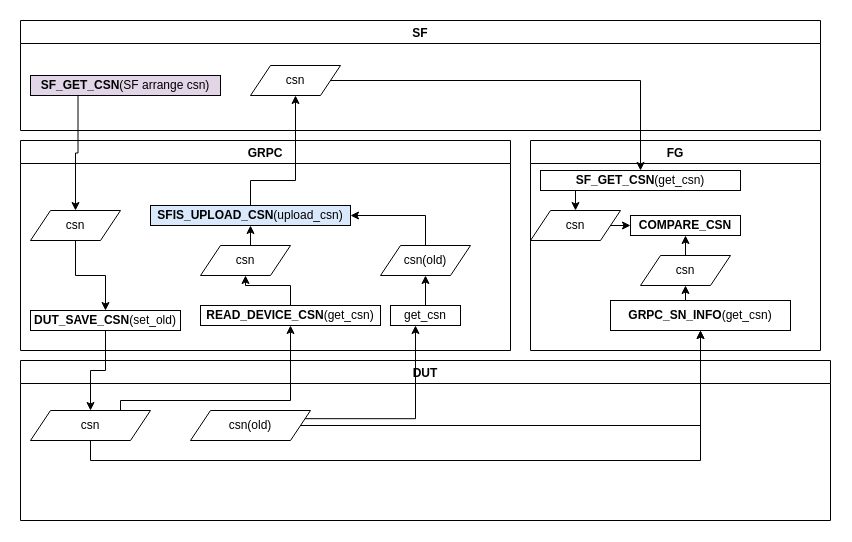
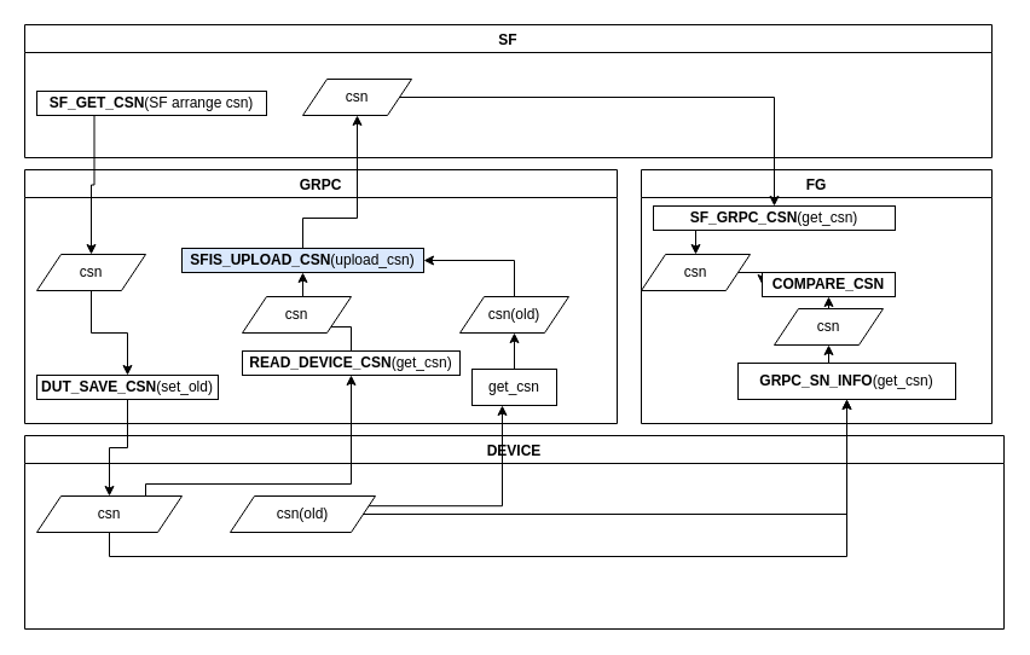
  <mxCell id="0" />
  <mxCell id="1" parent="0" />
  <mxCell id="2" value="SF" style="swimlane;" vertex="1" parent="1"><mxGeometry x="20" y="20" width="800" height="110" as="geometry" /></mxCell>
- <mxCell id="3" value="&lt;b&gt;SF_GET_CSN&lt;/b&gt;(SF arrange csn)" style="rounded=0;whiteSpace=wrap;html=1;fillColor=#e1d5e7;" vertex="1" parent="2"><mxGeometry x="10" y="55" width="190" height="20" as="geometry" /></mxCell>
+ <mxCell id="3" value="&lt;b&gt;SF_GET_CSN&lt;/b&gt;(SF arrange csn)" style="rounded=0;whiteSpace=wrap;html=1;" vertex="1" parent="2"><mxGeometry x="10" y="55" width="190" height="20" as="geometry" /></mxCell>
  <mxCell id="4" value="csn" style="shape=parallelogram;perimeter=parallelogramPerimeter;whiteSpace=wrap;html=1;fixedSize=1;" vertex="1" parent="2"><mxGeometry x="230" y="45" width="90" height="30" as="geometry" /></mxCell>
- <mxCell id="5" value="DUT" style="swimlane;" vertex="1" parent="1"><mxGeometry x="20" y="360" width="810" height="160" as="geometry" /></mxCell>
+ <mxCell id="5" value="DEVICE" style="swimlane;" vertex="1" parent="1"><mxGeometry x="20" y="360" width="810" height="160" as="geometry" /></mxCell>
  <mxCell id="6" value="csn" style="shape=parallelogram;perimeter=parallelogramPerimeter;whiteSpace=wrap;html=1;fixedSize=1;" vertex="1" parent="5"><mxGeometry x="10" y="50" width="120" height="30" as="geometry" /></mxCell>
  <mxCell id="7" value="csn(old)" style="shape=parallelogram;perimeter=parallelogramPerimeter;whiteSpace=wrap;html=1;fixedSize=1;" vertex="1" parent="5"><mxGeometry x="170" y="50" width="120" height="30" as="geometry" /></mxCell>
  <mxCell id="8" style="edgeStyle=orthogonalEdgeStyle;rounded=0;orthogonalLoop=1;jettySize=auto;html=1;exitX=0.5;exitY=1;exitDx=0;exitDy=0;" edge="1" parent="1"><mxGeometry relative="1" as="geometry"><mxPoint x="53" y="278" as="sourcePoint" /><mxPoint x="53" y="278" as="targetPoint" /></mxGeometry></mxCell>
  <mxCell id="9" value="GRPC" style="swimlane;startSize=23;" vertex="1" parent="1"><mxGeometry x="20" y="140" width="490" height="210" as="geometry" /></mxCell>
  <mxCell id="10" value="&lt;b&gt;DUT_SAVE_CSN&lt;/b&gt;(set_old)" style="rounded=0;whiteSpace=wrap;html=1;" vertex="1" parent="9"><mxGeometry x="10" y="170" width="150" height="20" as="geometry" /></mxCell>
  <mxCell id="11" style="edgeStyle=orthogonalEdgeStyle;rounded=0;orthogonalLoop=1;jettySize=auto;html=1;exitX=0.5;exitY=0;exitDx=0;exitDy=0;" edge="1" parent="9" source="12" target="17"><mxGeometry relative="1" as="geometry" /></mxCell>
- <mxCell id="12" value="&lt;b&gt;READ_DEVICE_CSN&lt;/b&gt;(get_csn)" style="rounded=0;whiteSpace=wrap;html=1;" vertex="1" parent="9"><mxGeometry x="180" y="165" width="180" height="20" as="geometry" /></mxCell>
+ <mxCell id="12" value="&lt;b&gt;READ_DEVICE_CSN&lt;/b&gt;(get_csn)" style="rounded=0;whiteSpace=wrap;html=1;" vertex="1" parent="9"><mxGeometry x="180" y="150" width="180" height="20" as="geometry" /></mxCell>
  <mxCell id="13" style="edgeStyle=orthogonalEdgeStyle;rounded=0;orthogonalLoop=1;jettySize=auto;html=1;exitX=0.5;exitY=1;exitDx=0;exitDy=0;entryX=0.5;entryY=0;entryDx=0;entryDy=0;" edge="1" parent="9" source="14" target="10"><mxGeometry relative="1" as="geometry" /></mxCell>
  <mxCell id="14" value="csn" style="shape=parallelogram;perimeter=parallelogramPerimeter;whiteSpace=wrap;html=1;fixedSize=1;" vertex="1" parent="9"><mxGeometry x="10" y="70" width="90" height="30" as="geometry" /></mxCell>
  <mxCell id="15" style="edgeStyle=orthogonalEdgeStyle;rounded=0;orthogonalLoop=1;jettySize=auto;html=1;exitX=0.5;exitY=0;exitDx=0;exitDy=0;entryX=0.5;entryY=1;entryDx=0;entryDy=0;" edge="1" parent="9" source="16" target="18"><mxGeometry relative="1" as="geometry" /></mxCell>
- <mxCell id="16" value="get_csn" style="rounded=0;whiteSpace=wrap;html=1;" vertex="1" parent="9"><mxGeometry x="370" y="165" width="70" height="20" as="geometry" /></mxCell>
+ <mxCell id="16" value="get_csn" style="rounded=0;whiteSpace=wrap;html=1;" vertex="1" parent="9"><mxGeometry x="370" y="165" width="70" height="30" as="geometry" /></mxCell>
  <mxCell id="17" value="csn" style="shape=parallelogram;perimeter=parallelogramPerimeter;whiteSpace=wrap;html=1;fixedSize=1;" vertex="1" parent="9"><mxGeometry x="180" y="105" width="90" height="30" as="geometry" /></mxCell>
  <mxCell id="18" value="csn(old)" style="shape=parallelogram;perimeter=parallelogramPerimeter;whiteSpace=wrap;html=1;fixedSize=1;" vertex="1" parent="9"><mxGeometry x="360" y="105" width="90" height="30" as="geometry" /></mxCell>
  <mxCell id="19" style="edgeStyle=orthogonalEdgeStyle;rounded=0;orthogonalLoop=1;jettySize=auto;html=1;exitX=0.25;exitY=1;exitDx=0;exitDy=0;" edge="1" parent="1" source="3" target="14"><mxGeometry relative="1" as="geometry"><mxPoint x="570" y="70" as="sourcePoint" /><mxPoint x="520" y="290" as="targetPoint" /></mxGeometry></mxCell>
  <mxCell id="20" style="edgeStyle=orthogonalEdgeStyle;rounded=0;orthogonalLoop=1;jettySize=auto;html=1;exitX=0.5;exitY=1;exitDx=0;exitDy=0;entryX=0.5;entryY=0;entryDx=0;entryDy=0;" edge="1" parent="1" source="10" target="6"><mxGeometry relative="1" as="geometry" /></mxCell>
  <mxCell id="21" style="edgeStyle=orthogonalEdgeStyle;rounded=0;orthogonalLoop=1;jettySize=auto;html=1;exitX=0.75;exitY=0;exitDx=0;exitDy=0;entryX=0.5;entryY=1;entryDx=0;entryDy=0;" edge="1" parent="1" source="6" target="12"><mxGeometry relative="1" as="geometry"><Array as="points"><mxPoint x="120" y="400" /><mxPoint x="290" y="400" /></Array></mxGeometry></mxCell>
  <mxCell id="22" style="edgeStyle=orthogonalEdgeStyle;rounded=0;orthogonalLoop=1;jettySize=auto;html=1;exitX=0.5;exitY=0;exitDx=0;exitDy=0;entryX=0.5;entryY=1;entryDx=0;entryDy=0;startArrow=none;" edge="1" parent="1" source="23" target="4"><mxGeometry relative="1" as="geometry"><Array as="points"><mxPoint x="250" y="180" /><mxPoint x="295" y="180" /></Array></mxGeometry></mxCell>
  <mxCell id="23" value="&lt;b&gt;SFIS_UPLOAD_CSN&lt;/b&gt;(upload_csn)" style="rounded=0;whiteSpace=wrap;html=1;fillColor=#dae8fc;" vertex="1" parent="1"><mxGeometry x="150" y="205" width="200" height="20" as="geometry" /></mxCell>
  <mxCell id="24" style="edgeStyle=orthogonalEdgeStyle;rounded=0;orthogonalLoop=1;jettySize=auto;html=1;exitX=0.5;exitY=0;exitDx=0;exitDy=0;entryX=0.5;entryY=1;entryDx=0;entryDy=0;" edge="1" parent="1" source="17" target="23"><mxGeometry relative="1" as="geometry" /></mxCell>
  <mxCell id="25" style="edgeStyle=orthogonalEdgeStyle;rounded=0;orthogonalLoop=1;jettySize=auto;html=1;exitX=0.5;exitY=0;exitDx=0;exitDy=0;entryX=1;entryY=0.5;entryDx=0;entryDy=0;" edge="1" parent="1" source="18" target="23"><mxGeometry relative="1" as="geometry"><mxPoint x="390" y="215" as="targetPoint" /></mxGeometry></mxCell>
  <mxCell id="26" value="FG" style="swimlane;" vertex="1" parent="1"><mxGeometry x="530" y="140" width="290" height="210" as="geometry" /></mxCell>
  <mxCell id="27" style="edgeStyle=orthogonalEdgeStyle;rounded=0;orthogonalLoop=1;jettySize=auto;html=1;exitX=0.25;exitY=1;exitDx=0;exitDy=0;entryX=0.5;entryY=0;entryDx=0;entryDy=0;" edge="1" parent="26" source="28" target="34"><mxGeometry relative="1" as="geometry" /></mxCell>
- <mxCell id="28" value="&lt;b&gt;SF_GET_CSN&lt;/b&gt;(get_csn)" style="rounded=0;whiteSpace=wrap;html=1;" vertex="1" parent="26"><mxGeometry x="10" y="30" width="200" height="20" as="geometry" /></mxCell>
+ <mxCell id="28" value="&lt;b&gt;SF_GRPC_CSN&lt;/b&gt;(get_csn)" style="rounded=0;whiteSpace=wrap;html=1;" vertex="1" parent="26"><mxGeometry x="10" y="30" width="200" height="20" as="geometry" /></mxCell>
  <mxCell id="29" style="edgeStyle=orthogonalEdgeStyle;rounded=0;orthogonalLoop=1;jettySize=auto;html=1;exitX=0.5;exitY=0;exitDx=0;exitDy=0;entryX=0.5;entryY=1;entryDx=0;entryDy=0;" edge="1" parent="26" source="30" target="32"><mxGeometry relative="1" as="geometry" /></mxCell>
  <mxCell id="30" value="&lt;b&gt;GRPC_SN_INFO&lt;/b&gt;(get_csn)" style="rounded=0;whiteSpace=wrap;html=1;" vertex="1" parent="26"><mxGeometry x="80" y="160" width="180" height="30" as="geometry" /></mxCell>
  <mxCell id="31" style="edgeStyle=orthogonalEdgeStyle;rounded=0;orthogonalLoop=1;jettySize=auto;html=1;exitX=0.5;exitY=0;exitDx=0;exitDy=0;entryX=0.5;entryY=1;entryDx=0;entryDy=0;" edge="1" parent="26" source="32" target="35"><mxGeometry relative="1" as="geometry" /></mxCell>
  <mxCell id="32" value="csn" style="shape=parallelogram;perimeter=parallelogramPerimeter;whiteSpace=wrap;html=1;fixedSize=1;" vertex="1" parent="26"><mxGeometry x="110" y="115" width="90" height="30" as="geometry" /></mxCell>
  <mxCell id="33" style="edgeStyle=orthogonalEdgeStyle;rounded=0;orthogonalLoop=1;jettySize=auto;html=1;exitX=1;exitY=0.5;exitDx=0;exitDy=0;entryX=0;entryY=0.5;entryDx=0;entryDy=0;" edge="1" parent="26" source="34" target="35"><mxGeometry relative="1" as="geometry" /></mxCell>
  <mxCell id="34" value="csn" style="shape=parallelogram;perimeter=parallelogramPerimeter;whiteSpace=wrap;html=1;fixedSize=1;" vertex="1" parent="26"><mxGeometry y="70" width="90" height="30" as="geometry" /></mxCell>
- <mxCell id="35" value="&lt;b&gt;COMPARE_CSN&lt;/b&gt;" style="rounded=0;whiteSpace=wrap;html=1;" vertex="1" parent="26"><mxGeometry x="100" y="75" width="110" height="20" as="geometry" /></mxCell>
+ <mxCell id="35" value="&lt;b&gt;COMPARE_CSN&lt;/b&gt;" style="rounded=0;whiteSpace=wrap;html=1;" vertex="1" parent="26"><mxGeometry x="100" y="85" width="110" height="20" as="geometry" /></mxCell>
  <mxCell id="36" style="edgeStyle=orthogonalEdgeStyle;rounded=0;orthogonalLoop=1;jettySize=auto;html=1;exitX=1;exitY=0.5;exitDx=0;exitDy=0;" edge="1" parent="1" source="4" target="28"><mxGeometry relative="1" as="geometry" /></mxCell>
  <mxCell id="37" style="edgeStyle=orthogonalEdgeStyle;rounded=0;orthogonalLoop=1;jettySize=auto;html=1;exitX=0.5;exitY=1;exitDx=0;exitDy=0;entryX=0.5;entryY=1;entryDx=0;entryDy=0;" edge="1" parent="1" source="6" target="30"><mxGeometry relative="1" as="geometry" /></mxCell>
  <mxCell id="38" style="edgeStyle=orthogonalEdgeStyle;rounded=0;orthogonalLoop=1;jettySize=auto;html=1;exitX=1;exitY=0.5;exitDx=0;exitDy=0;entryX=0.5;entryY=1;entryDx=0;entryDy=0;" edge="1" parent="1" source="7" target="30"><mxGeometry relative="1" as="geometry"><mxPoint x="510" y="280" as="targetPoint" /></mxGeometry></mxCell>
  <mxCell id="39" style="edgeStyle=orthogonalEdgeStyle;rounded=0;orthogonalLoop=1;jettySize=auto;html=1;exitX=1;exitY=0.25;exitDx=0;exitDy=0;entryX=0.357;entryY=1;entryDx=0;entryDy=0;entryPerimeter=0;" edge="1" parent="1" source="7" target="16"><mxGeometry relative="1" as="geometry" /></mxCell>
